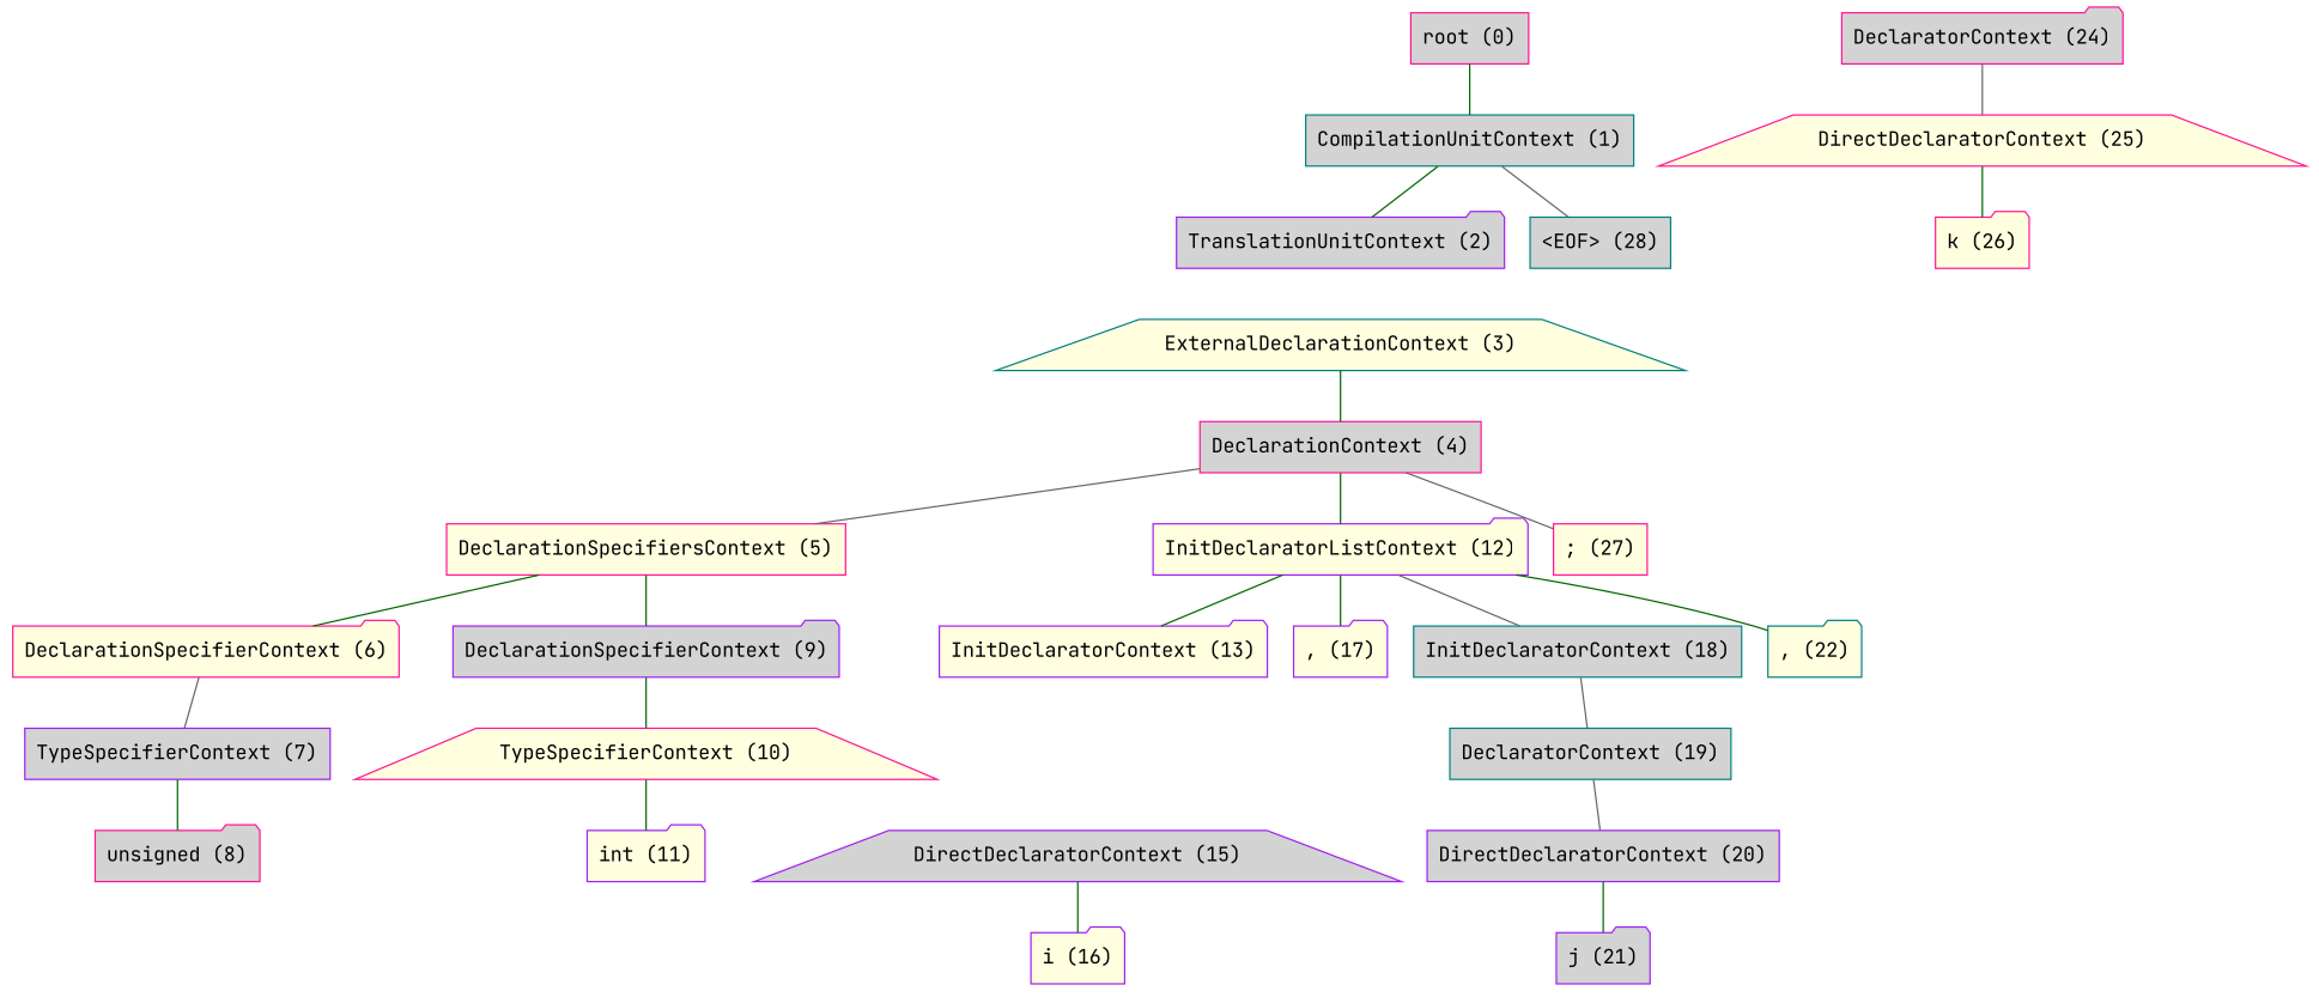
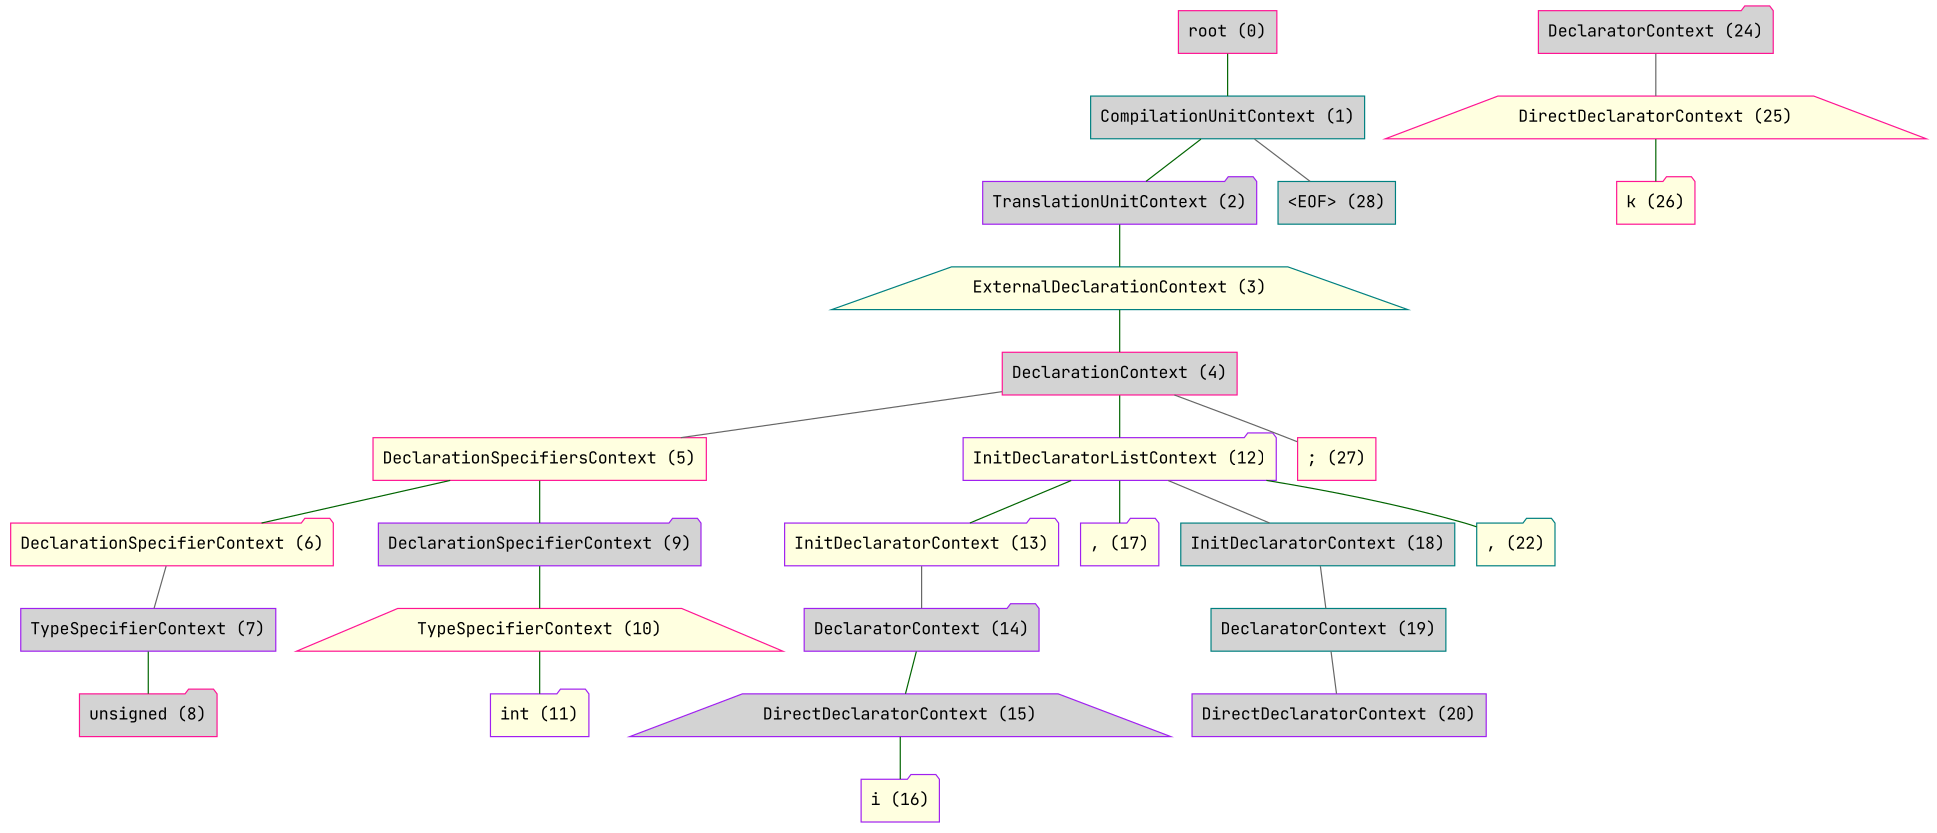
  graph {
    fontname="JetBrains Mono"
    node [color=purple fillcolor=lightgrey fontname="JetBrains Mono" shape=folder style=filled]
    edge [color=darkgreen fontname="JetBrains Mono"]
    n1 [color=deeppink label="root (0)" shape=box]
    n2 [color=teal label="CompilationUnitContext (1)" shape=box]
    n3 [label="TranslationUnitContext (2)"]
    n4 [color=teal label="<EOF> (28)" shape=box]
    n5 [color=teal fillcolor=lightyellow label="ExternalDeclarationContext (3)" shape=trapezium]
    n6 [color=deeppink label="DeclarationContext (4)" shape=box]
    n7 [color=deeppink fillcolor=lightyellow label="DeclarationSpecifiersContext (5)" shape=box]
    n8 [fillcolor=lightyellow label="InitDeclaratorListContext (12)"]
    n9 [color=deeppink fillcolor=lightyellow label="; (27)" shape=box]
    n10 [color=deeppink fillcolor=lightyellow label="DeclarationSpecifierContext (6)"]
    n11 [label="DeclarationSpecifierContext (9)"]
    n12 [fillcolor=lightyellow label="InitDeclaratorContext (13)"]
    n13 [fillcolor=lightyellow label=", (17)"]
    n14 [color=teal label="InitDeclaratorContext (18)" shape=box]
    n15 [color=teal fillcolor=lightyellow label=", (22)"]
    n16 [label="TypeSpecifierContext (7)" shape=box]
    n17 [color=deeppink fillcolor=lightyellow label="TypeSpecifierContext (10)" shape=trapezium]
+   n18 [label="DeclaratorContext (14)"]
    n19 [color=teal label="DeclaratorContext (19)" shape=box]
    n20 [color=deeppink label="unsigned (8)"]
    n21 [fillcolor=lightyellow label="int (11)"]
    n22 [label="DirectDeclaratorContext (15)" shape=trapezium]
    n23 [label="DirectDeclaratorContext (20)" shape=box]
    n24 [color=deeppink label="DeclaratorContext (24)"]
    n25 [color=deeppink fillcolor=lightyellow label="DirectDeclaratorContext (25)" shape=trapezium]
    n26 [fillcolor=lightyellow label="i (16)"]
-   n27 [label="j (21)"]
    n28 [color=deeppink fillcolor=lightyellow label="k (26)"]
    n1 -- n2
    n2 -- n3
    n2 -- n4 [color=gray40]
+   n3 -- n5
    n5 -- n6
    n6 -- n7 [color=gray40]
    n6 -- n8
    n6 -- n9 [color=gray40]
    n7 -- n10
    n7 -- n11
    n8 -- n12
    n8 -- n13
    n8 -- n14 [color=gray40]
    n8 -- n15
    n10 -- n16 [color=gray40]
    n11 -- n17
+   n12 -- n18 [color=gray40]
    n14 -- n19 [color=gray40]
    n16 -- n20
    n17 -- n21
+   n18 -- n22
    n19 -- n23 [color=gray40]
    n22 -- n26
-   n23 -- n27
    n24 -- n25 [color=gray40]
    n25 -- n28
  }
